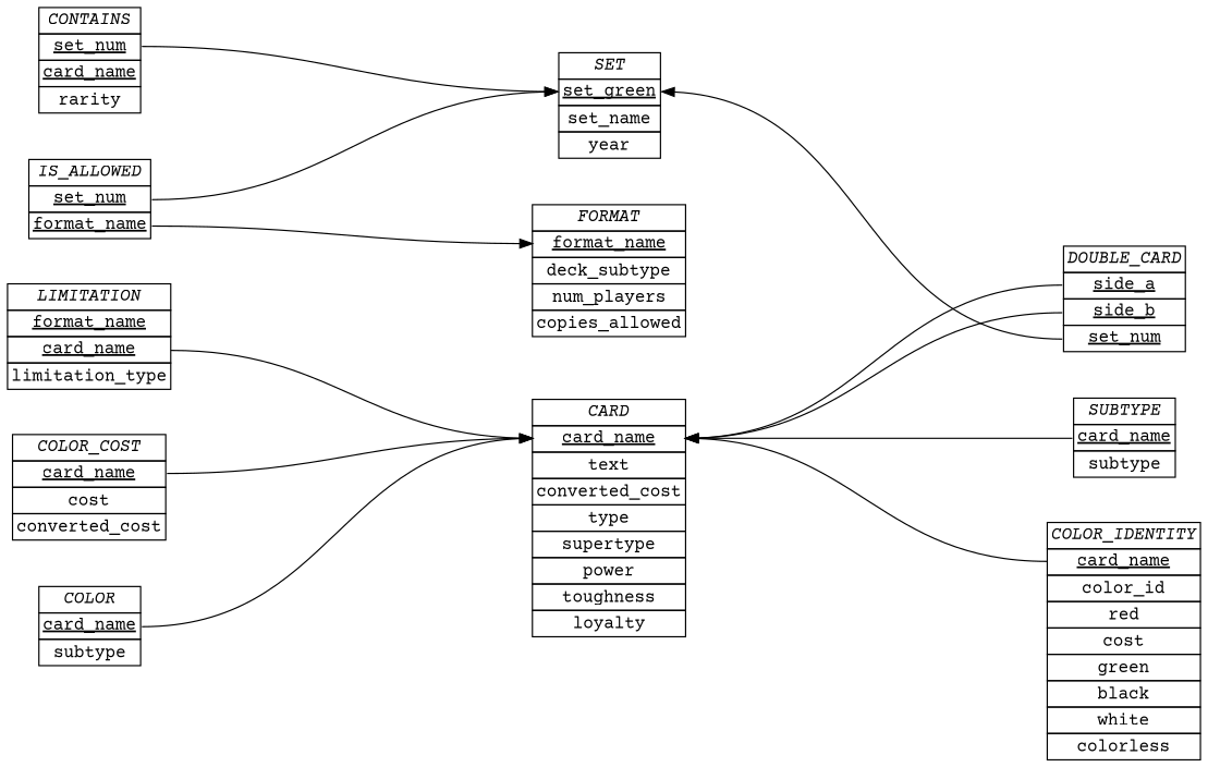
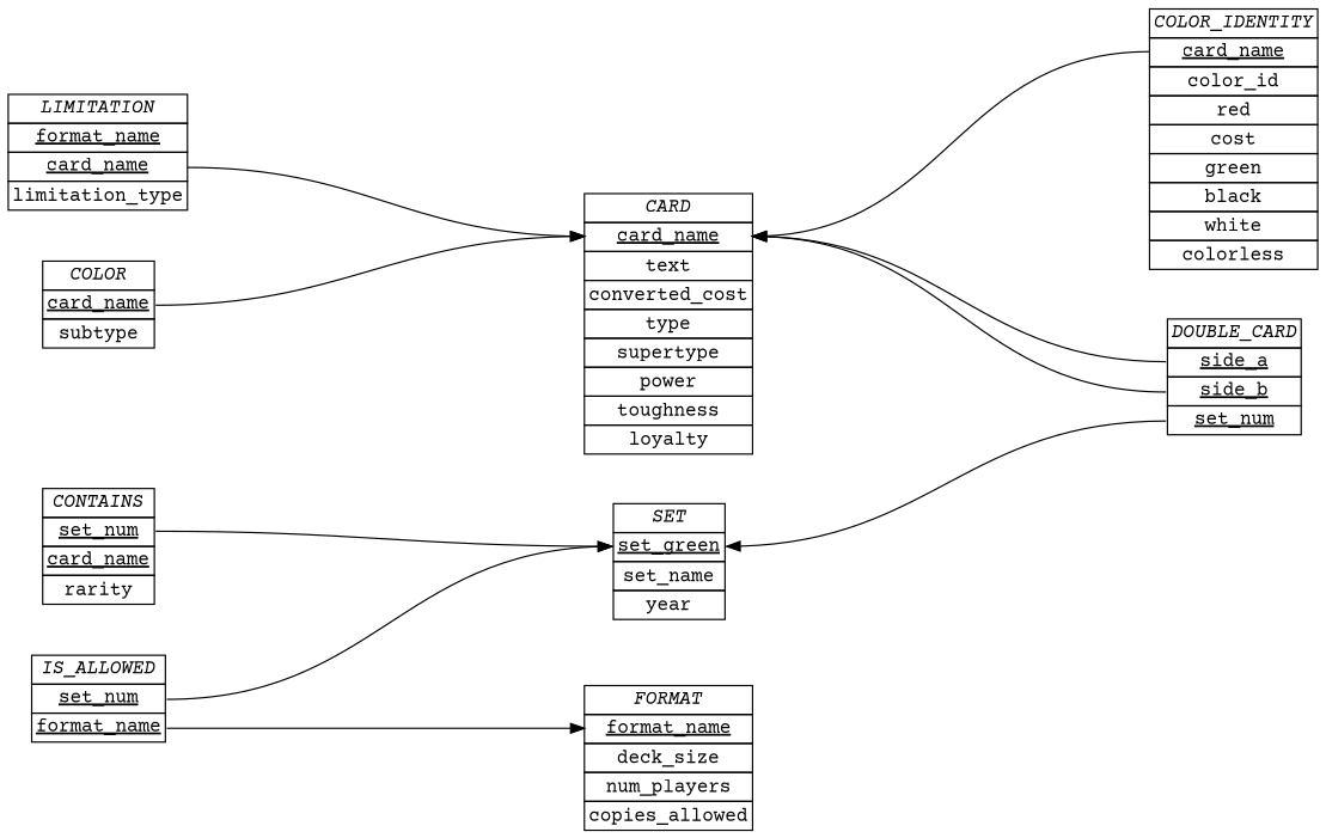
  digraph {
    fontname="Courier Prime"
    nodesep=0.5
    rankdir=LR
    ranksep=4
    splines=true
    node [fontname="Courier Prime" shape=plain]
    edge [fontname="Courier Prime" headport=1 tailport=1]
-   n1 [label=<         <table border="0" cellborder="1" cellspacing="0">         <tr><td><i>FORMAT</i></td></tr>         <tr><td port="1"><u>format_name</u></td></tr>         <tr><td port="2">deck_subtype</td></tr>         <tr><td port="3">num_players</td></tr>         <tr><td port="4">copies_allowed</td></tr>         </table>>]
+   n1 [label=<         <table border="0" cellborder="1" cellspacing="0">         <tr><td><i>FORMAT</i></td></tr>         <tr><td port="1"><u>format_name</u></td></tr>         <tr><td port="2">deck_size</td></tr>         <tr><td port="3">num_players</td></tr>         <tr><td port="4">copies_allowed</td></tr>         </table>>]
    n2 [label=<         <table border="0" cellborder="1" cellspacing="0">         <tr><td><i>SET</i></td></tr>         <tr><td port="1"><u><font color="black">set_green</font></u></td></tr>         <tr><td port="1"><font color="black">set_name</font></td></tr>         <tr><td port="2">year</td></tr>         </table>>]
    n3 [label=<         <table border="0" cellborder="1" cellspacing="0">         <tr><td><i>DOUBLE_CARD</i></td></tr>         <tr><td port="1"><u>side_a</u></td></tr>         <tr><td port="2"><u>side_b</u></td></tr>         <tr><td port="3"><u>set_num</u></td></tr>         </table>>]
    n4 [label=<         <table border="0" cellborder="1" cellspacing="0">         <tr><td><i>CARD</i></td></tr>         <tr><td port="1"><u><font color="black">card_name</font></u></td></tr>         <tr><td port="2">text</td></tr>         <tr><td port="3">converted_cost</td></tr>         <tr><td port="4">type</td></tr>         <tr><td port="5">supertype</td></tr>         <tr><td port="6">power</td></tr>         <tr><td port="7">toughness</td></tr>         <tr><td port="8">loyalty</td></tr>         </table>>]
-   n5 [label=<         <table border="0" cellborder="1" cellspacing="0">         <tr><td><i>SUBTYPE</i></td></tr>         <tr><td port="1"><u>card_name</u></td></tr>         <tr><td port="2">subtype</td></tr>         </table>>]
    n6 [label=<         <table border="0" cellborder="1" cellspacing="0">         <tr><td><i>COLOR_IDENTITY</i></td></tr>         <tr><td port="1"><u>card_name</u></td></tr>         <tr><td port="2">color_id</td></tr>         <tr><td port="3">red</td></tr>         <tr><td port="4">cost</td></tr>         <tr><td port="5">green</td></tr>         <tr><td port="6">black</td></tr>         <tr><td port="7">white</td></tr>         <tr><td port="8">colorless</td></tr>         </table>>]
    n7 [label=<         <table border="0" cellborder="1" cellspacing="0">         <tr><td><i>CONTAINS</i></td></tr>         <tr><td port="1"><u>set_num</u></td></tr>         <tr><td port="2"><u>card_name</u></td></tr>         <tr><td port="3">rarity</td></tr>         </table>>]
    n8 [label=<         <table border="0" cellborder="1" cellspacing="0">         <tr><td><i>IS_ALLOWED</i></td></tr>         <tr><td port="1"><u>set_num</u></td></tr>         <tr><td port="2"><u>format_name</u></td></tr>         </table>>]
    n9 [label=< <table border="0" cellborder="1" cellspacing="0">     <tr><td><i>LIMITATION</i></td></tr>     <tr><td port="1"><u>format_name</u></td></tr>     <tr><td port="2"><u>card_name</u></td></tr>     <tr><td port="3">limitation_type</td></tr>     </table>>]
-   n10 [label=<         <table border="0" cellborder="1" cellspacing="0">         <tr><td><i>COLOR_COST</i></td></tr>         <tr><td port="1"><u>card_name</u></td></tr>         <tr><td port="2">cost</td></tr>         <tr><td port="9">converted_cost</td></tr>         </table>>]
    n11 [label=<         <table border="0" cellborder="1" cellspacing="0">         <tr><td><i>COLOR</i></td></tr>         <tr><td port="1"><u>card_name</u></td></tr>         <tr><td port="2">subtype</td></tr>         </table>>]
    n2 -> n3 [dir=back headport=3]
    n4 -> n3 [dir=back]
    n4 -> n3 [dir=back headport=2]
-   n4 -> n5 [dir=back]
    n4 -> n6 [dir=back]
    n7 -> n2 [color=black]
    n8 -> n1 [tailport=2]
    n8 -> n2 [color=black]
    n9 -> n4 [tailport=2]
-   n10 -> n4
    n11 -> n4
  }
